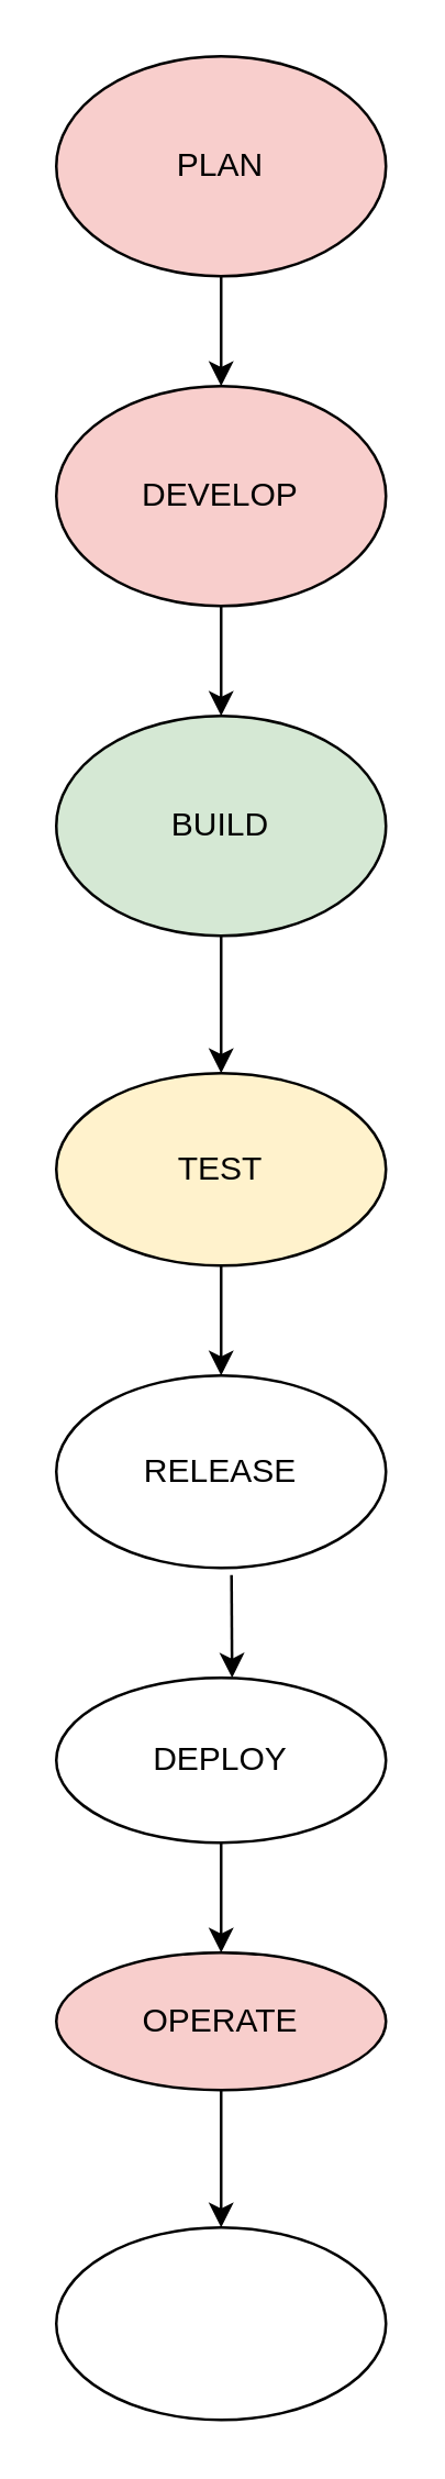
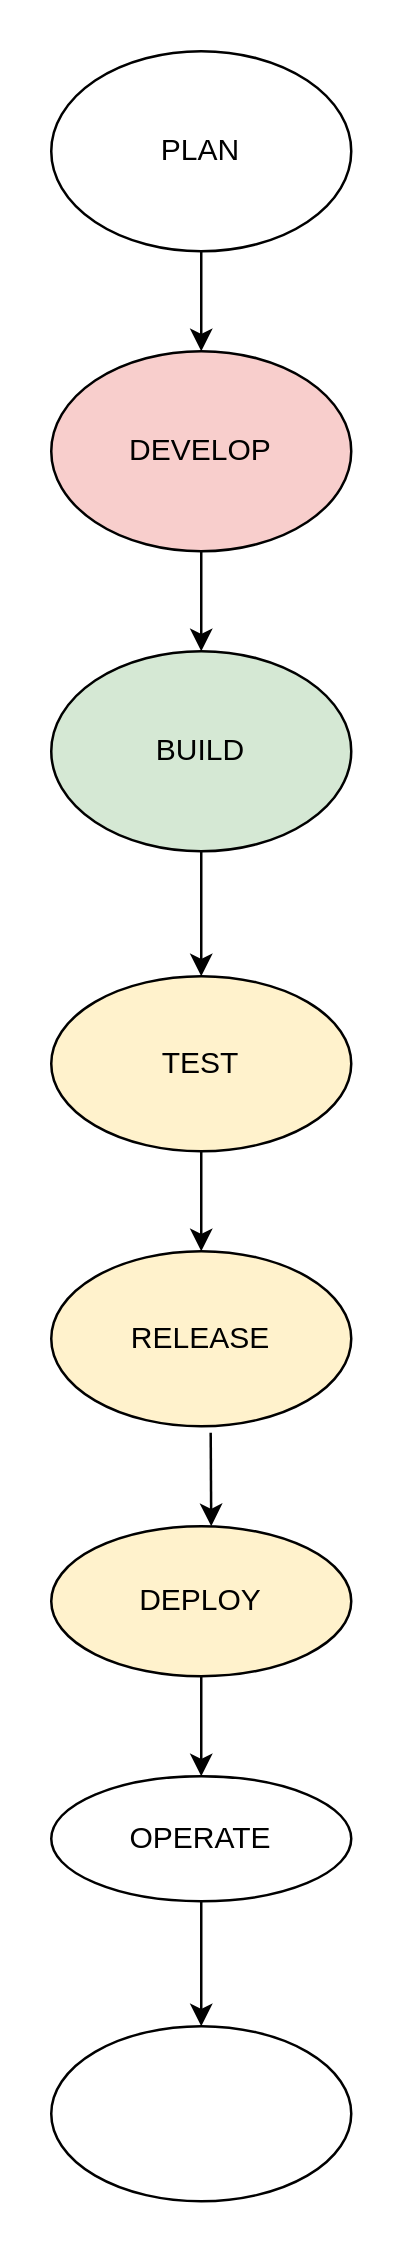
  <mxCell id="0" />
  <mxCell id="1" parent="0" />
- <mxCell id="2" value="PLAN" style="ellipse;whiteSpace=wrap;html=1;fillColor=#f8cecc;" vertex="1" parent="1"><mxGeometry x="20" y="20" width="120" height="80" as="geometry" /></mxCell>
+ <mxCell id="2" value="PLAN" style="ellipse;whiteSpace=wrap;html=1;" vertex="1" parent="1"><mxGeometry x="20" y="20" width="120" height="80" as="geometry" /></mxCell>
  <mxCell id="3" value="" style="endArrow=classic;html=1;rounded=0;" edge="1" parent="1"><mxGeometry width="50" height="50" relative="1" as="geometry"><mxPoint x="80" y="100" as="sourcePoint" /><mxPoint x="80" y="140" as="targetPoint" /></mxGeometry></mxCell>
  <mxCell id="4" value="DEVELOP" style="ellipse;whiteSpace=wrap;html=1;fillColor=#f8cecc;" vertex="1" parent="1"><mxGeometry x="20" y="140" width="120" height="80" as="geometry" /></mxCell>
  <mxCell id="5" value="" style="endArrow=classic;html=1;rounded=0;exitX=0.5;exitY=1;exitDx=0;exitDy=0;" edge="1" parent="1" source="4"><mxGeometry width="50" height="50" relative="1" as="geometry"><mxPoint x="30" y="340" as="sourcePoint" /><mxPoint x="80" y="260" as="targetPoint" /><Array as="points" /></mxGeometry></mxCell>
  <mxCell id="6" value="BUILD" style="ellipse;whiteSpace=wrap;html=1;fillColor=#d5e8d4;" vertex="1" parent="1"><mxGeometry x="20" y="260" width="120" height="80" as="geometry" /></mxCell>
  <mxCell id="7" value="" style="endArrow=classic;html=1;rounded=0;exitX=0.5;exitY=1;exitDx=0;exitDy=0;" edge="1" parent="1" source="6"><mxGeometry width="50" height="50" relative="1" as="geometry"><mxPoint x="20" y="390" as="sourcePoint" /><mxPoint x="80" y="390" as="targetPoint" /></mxGeometry></mxCell>
  <mxCell id="8" value="TEST" style="ellipse;whiteSpace=wrap;html=1;fillColor=#fff2cc;" vertex="1" parent="1"><mxGeometry x="20" y="390" width="120" height="70" as="geometry" /></mxCell>
  <mxCell id="9" value="" style="endArrow=classic;html=1;rounded=0;exitX=0.5;exitY=1;exitDx=0;exitDy=0;" edge="1" parent="1" source="8"><mxGeometry width="50" height="50" relative="1" as="geometry"><mxPoint x="30" y="510" as="sourcePoint" /><mxPoint x="80" y="500" as="targetPoint" /></mxGeometry></mxCell>
- <mxCell id="10" value="RELEASE" style="ellipse;whiteSpace=wrap;html=1;" vertex="1" parent="1"><mxGeometry x="20" y="500" width="120" height="70" as="geometry" /></mxCell>
+ <mxCell id="10" value="RELEASE" style="ellipse;whiteSpace=wrap;html=1;fillColor=#fff2cc;" vertex="1" parent="1"><mxGeometry x="20" y="500" width="120" height="70" as="geometry" /></mxCell>
  <mxCell id="11" value="" style="endArrow=classic;html=1;rounded=0;exitX=0.563;exitY=1.037;exitDx=0;exitDy=0;exitPerimeter=0;" edge="1" parent="1"><mxGeometry width="50" height="50" relative="1" as="geometry"><mxPoint x="83.78" y="572.59" as="sourcePoint" /><mxPoint x="84" y="610" as="targetPoint" /></mxGeometry></mxCell>
- <mxCell id="12" value="DEPLOY" style="ellipse;whiteSpace=wrap;html=1;" vertex="1" parent="1"><mxGeometry x="20" y="610" width="120" height="60" as="geometry" /></mxCell>
+ <mxCell id="12" value="DEPLOY" style="ellipse;whiteSpace=wrap;html=1;fillColor=#fff2cc;" vertex="1" parent="1"><mxGeometry x="20" y="610" width="120" height="60" as="geometry" /></mxCell>
  <mxCell id="13" value="" style="endArrow=classic;html=1;rounded=0;exitX=0.5;exitY=1;exitDx=0;exitDy=0;" edge="1" parent="1" source="12"><mxGeometry width="50" height="50" relative="1" as="geometry"><mxPoint x="30" y="720" as="sourcePoint" /><mxPoint x="80" y="710" as="targetPoint" /></mxGeometry></mxCell>
- <mxCell id="14" value="OPERATE" style="ellipse;whiteSpace=wrap;html=1;fillColor=#f8cecc;" vertex="1" parent="1"><mxGeometry x="20" y="710" width="120" height="50" as="geometry" /></mxCell>
+ <mxCell id="14" value="OPERATE" style="ellipse;whiteSpace=wrap;html=1;" vertex="1" parent="1"><mxGeometry x="20" y="710" width="120" height="50" as="geometry" /></mxCell>
  <mxCell id="15" value="" style="endArrow=classic;html=1;rounded=0;exitX=0.5;exitY=1;exitDx=0;exitDy=0;" edge="1" parent="1" source="14"><mxGeometry width="50" height="50" relative="1" as="geometry"><mxPoint x="40" y="800" as="sourcePoint" /><mxPoint x="80" y="810" as="targetPoint" /></mxGeometry></mxCell>
  <mxCell id="16" value="" style="ellipse;whiteSpace=wrap;html=1;" vertex="1" parent="1"><mxGeometry x="20" y="810" width="120" height="70" as="geometry" /></mxCell>
